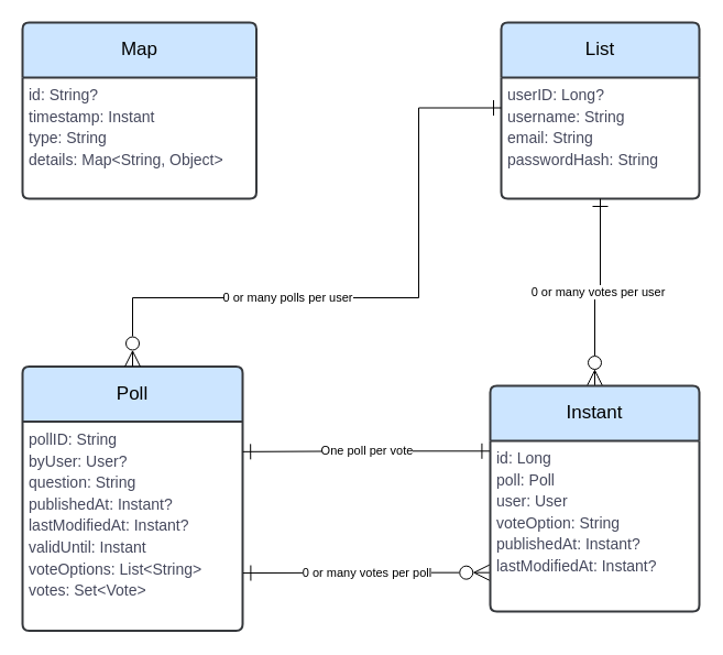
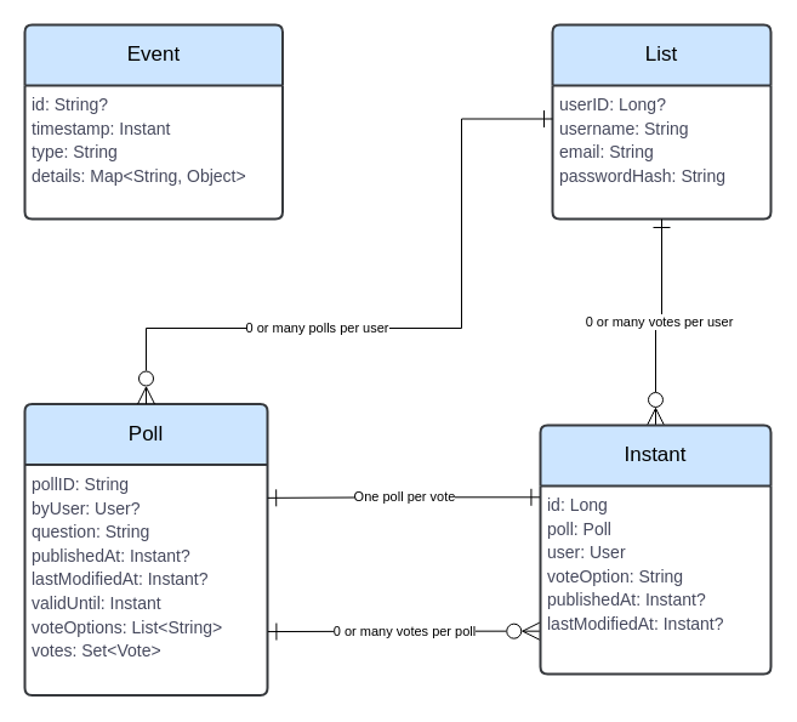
  <mxCell id="0" />
  <mxCell id="1" parent="0" />
  <mxCell id="2" value="&lt;font style=&quot;font-size: 17px;&quot;&gt;Poll&lt;/font&gt;" style="swimlane;childLayout=stackLayout;horizontal=1;startSize=50;horizontalStack=0;rounded=1;fontSize=14;fontStyle=0;strokeWidth=2;resizeParent=0;resizeLast=1;shadow=0;dashed=0;align=center;arcSize=4;whiteSpace=wrap;html=1;strokeColor=#36393d;fillColor=#cce5ff;swimlaneFillColor=default;" parent="1" vertex="1"><mxGeometry x="20" y="332.5" width="200" height="240" as="geometry" /></mxCell>
  <mxCell id="3" value="&lt;div style=&quot;font-size: 14px; line-height: 140%;&quot;&gt;&lt;font style=&quot;font-size: 14px;&quot;&gt;pollID: String&lt;/font&gt;&lt;/div&gt;&lt;div style=&quot;font-size: 14px; line-height: 140%;&quot;&gt;&lt;font style=&quot;font-size: 14px;&quot;&gt;byUser: User?&lt;/font&gt;&lt;/div&gt;&lt;div style=&quot;font-size: 14px; line-height: 140%;&quot;&gt;&lt;font style=&quot;font-size: 14px;&quot;&gt;question: String&lt;/font&gt;&lt;/div&gt;&lt;div style=&quot;font-size: 14px; line-height: 140%;&quot;&gt;&lt;font style=&quot;font-size: 14px;&quot;&gt;publishedAt: Instant?&lt;/font&gt;&lt;/div&gt;&lt;div style=&quot;font-size: 14px; line-height: 140%;&quot;&gt;&lt;font style=&quot;font-size: 14px;&quot;&gt;lastModifiedAt: Instant?&lt;/font&gt;&lt;/div&gt;&lt;div style=&quot;font-size: 14px; line-height: 140%;&quot;&gt;&lt;font style=&quot;font-size: 14px;&quot;&gt;validUntil: Instant&lt;/font&gt;&lt;/div&gt;&lt;div style=&quot;font-size: 14px; line-height: 140%;&quot;&gt;&lt;font style=&quot;font-size: 14px;&quot;&gt;voteOptions: List&amp;lt;String&amp;gt;&lt;/font&gt;&lt;/div&gt;&lt;div style=&quot;font-size: 14px; line-height: 140%;&quot;&gt;&lt;font style=&quot;font-size: 14px;&quot;&gt;votes: Set&amp;lt;Vote&amp;gt;&lt;/font&gt;&lt;/div&gt;" style="align=left;strokeColor=none;fillColor=none;spacingLeft=4;fontSize=12;verticalAlign=top;resizable=0;rotatable=0;part=1;html=1;fontColor=#46495D;" parent="2" vertex="1"><mxGeometry y="50" width="200" height="190" as="geometry" /></mxCell>
  <mxCell id="4" value="&lt;font style=&quot;font-size: 17px;&quot;&gt;List&lt;/font&gt;" style="swimlane;childLayout=stackLayout;horizontal=1;startSize=50;horizontalStack=0;rounded=1;fontSize=14;fontStyle=0;strokeWidth=2;resizeParent=0;resizeLast=1;shadow=0;dashed=0;align=center;arcSize=4;whiteSpace=wrap;html=1;strokeColor=#36393d;fillColor=#cce5ff;swimlaneFillColor=#ffffff;" parent="1" vertex="1"><mxGeometry x="455" y="20" width="180" height="160" as="geometry" /></mxCell>
  <mxCell id="5" value="&lt;div style=&quot;font-size: 14px; line-height: 140%;&quot;&gt;&lt;font style=&quot;font-size: 14px;&quot;&gt;userID: Long?&lt;/font&gt;&lt;/div&gt;&lt;div style=&quot;font-size: 14px; line-height: 140%;&quot;&gt;&lt;font style=&quot;font-size: 14px;&quot;&gt;username: String&lt;/font&gt;&lt;/div&gt;&lt;div style=&quot;font-size: 14px; line-height: 140%;&quot;&gt;&lt;font style=&quot;font-size: 14px;&quot;&gt;email: String&lt;/font&gt;&lt;/div&gt;&lt;div style=&quot;font-size: 14px; line-height: 140%;&quot;&gt;&lt;font style=&quot;font-size: 14px;&quot;&gt;passwordHash: String&lt;/font&gt;&lt;/div&gt;&lt;div style=&quot;font-size: 14px; line-height: 140%;&quot;&gt;&lt;br&gt;&lt;/div&gt;" style="align=left;strokeColor=none;fillColor=none;spacingLeft=4;fontSize=12;verticalAlign=top;resizable=0;rotatable=0;part=1;html=1;fontColor=#46495D;" parent="4" vertex="1"><mxGeometry y="50" width="180" height="110" as="geometry" /></mxCell>
  <mxCell id="6" value="&lt;font color=&quot;#000000&quot;&gt;0 or many votes per user&lt;/font&gt;" style="edgeStyle=orthogonalEdgeStyle;rounded=0;orthogonalLoop=1;jettySize=auto;html=1;exitX=0.5;exitY=0;exitDx=0;exitDy=0;entryX=0.5;entryY=1;entryDx=0;entryDy=0;strokeColor=#000000;fontColor=#46495D;fillColor=#B2C9AB;endArrow=ERone;endFill=0;startArrow=ERzeroToMany;startFill=0;endSize=12;startSize=12;" parent="1" source="7" target="5" edge="1"><mxGeometry relative="1" as="geometry"><mxPoint as="offset" /></mxGeometry></mxCell>
  <mxCell id="7" value="&lt;font style=&quot;font-size: 17px;&quot;&gt;Instant&lt;/font&gt;" style="swimlane;childLayout=stackLayout;horizontal=1;startSize=50;horizontalStack=0;rounded=1;fontSize=14;fontStyle=0;strokeWidth=2;resizeParent=0;resizeLast=1;shadow=0;dashed=0;align=center;arcSize=4;whiteSpace=wrap;html=1;strokeColor=#36393d;fillColor=#cce5ff;swimlaneFillColor=default;" parent="1" vertex="1"><mxGeometry x="445" y="350" width="190" height="205" as="geometry" /></mxCell>
  <mxCell id="8" value="&lt;div style=&quot;font-size: 14px; line-height: 140%;&quot;&gt;&lt;font style=&quot;font-size: 14px;&quot;&gt;id: Long&lt;/font&gt;&lt;/div&gt;&lt;div style=&quot;font-size: 14px; line-height: 140%;&quot;&gt;&lt;font style=&quot;font-size: 14px;&quot;&gt;poll: Poll&lt;/font&gt;&lt;/div&gt;&lt;div style=&quot;font-size: 14px; line-height: 140%;&quot;&gt;&lt;font style=&quot;font-size: 14px;&quot;&gt;user: User&lt;/font&gt;&lt;/div&gt;&lt;div style=&quot;font-size: 14px; line-height: 140%;&quot;&gt;&lt;font style=&quot;font-size: 14px;&quot;&gt;voteOption: String&lt;/font&gt;&lt;/div&gt;&lt;div style=&quot;font-size: 14px; line-height: 140%;&quot;&gt;&lt;font style=&quot;font-size: 14px;&quot;&gt;publishedAt: Instant?&lt;/font&gt;&lt;/div&gt;&lt;div style=&quot;font-size: 14px; line-height: 140%;&quot;&gt;&lt;font style=&quot;font-size: 14px;&quot;&gt;lastModifiedAt: Instant?&lt;/font&gt;&lt;/div&gt;&lt;div style=&quot;font-size: 14px; line-height: 140%;&quot;&gt;&lt;br&gt;&lt;/div&gt;" style="align=left;strokeColor=none;fillColor=none;spacingLeft=4;fontSize=12;verticalAlign=top;resizable=0;rotatable=0;part=1;html=1;fontColor=#46495D;" parent="7" vertex="1"><mxGeometry y="50" width="190" height="155" as="geometry" /></mxCell>
- <mxCell id="9" value="&lt;font style=&quot;font-size: 17px;&quot;&gt;Map&lt;/font&gt;" style="swimlane;childLayout=stackLayout;horizontal=1;startSize=50;horizontalStack=0;rounded=1;fontSize=14;fontStyle=0;strokeWidth=2;resizeParent=0;resizeLast=1;shadow=0;dashed=0;align=center;arcSize=4;whiteSpace=wrap;html=1;strokeColor=#36393d;fillColor=#cce5ff;swimlaneFillColor=default;" parent="1" vertex="1"><mxGeometry x="20" y="20" width="212.5" height="160" as="geometry" /></mxCell>
+ <mxCell id="9" value="&lt;font style=&quot;font-size: 17px;&quot;&gt;Event&lt;/font&gt;" style="swimlane;childLayout=stackLayout;horizontal=1;startSize=50;horizontalStack=0;rounded=1;fontSize=14;fontStyle=0;strokeWidth=2;resizeParent=0;resizeLast=1;shadow=0;dashed=0;align=center;arcSize=4;whiteSpace=wrap;html=1;strokeColor=#36393d;fillColor=#cce5ff;swimlaneFillColor=default;" parent="1" vertex="1"><mxGeometry x="20" y="20" width="212.5" height="160" as="geometry" /></mxCell>
  <mxCell id="10" value="&lt;div style=&quot;font-size: 14px; line-height: 140%;&quot;&gt;&lt;font style=&quot;font-size: 14px;&quot;&gt;id: String?&lt;/font&gt;&lt;/div&gt;&lt;div style=&quot;font-size: 14px; line-height: 140%;&quot;&gt;&lt;font style=&quot;font-size: 14px;&quot;&gt;timestamp: Instant&lt;/font&gt;&lt;/div&gt;&lt;div style=&quot;font-size: 14px; line-height: 140%;&quot;&gt;&lt;font style=&quot;font-size: 14px;&quot;&gt;type: String&lt;/font&gt;&lt;/div&gt;&lt;div style=&quot;font-size: 14px; line-height: 140%;&quot;&gt;&lt;font style=&quot;font-size: 14px;&quot;&gt;details: Map&amp;lt;String, Object&amp;gt;&lt;/font&gt;&lt;/div&gt;" style="align=left;strokeColor=none;fillColor=none;spacingLeft=4;fontSize=12;verticalAlign=top;resizable=0;rotatable=0;part=1;html=1;fontColor=#46495D;" parent="9" vertex="1"><mxGeometry y="50" width="212.5" height="110" as="geometry" /></mxCell>
  <mxCell id="11" value="&lt;font color=&quot;#000000&quot;&gt;0 or many polls per user&lt;/font&gt;" style="edgeStyle=orthogonalEdgeStyle;rounded=0;orthogonalLoop=1;jettySize=auto;html=1;exitX=0;exitY=0.25;exitDx=0;exitDy=0;entryX=0.5;entryY=0;entryDx=0;entryDy=0;strokeColor=#000000;fontColor=#46495D;fillColor=#B2C9AB;endArrow=ERzeroToMany;endFill=0;startArrow=ERone;startFill=0;endSize=12;startSize=12;" parent="1" source="5" target="2" edge="1"><mxGeometry x="0.289" relative="1" as="geometry"><Array as="points"><mxPoint x="380" y="98" /><mxPoint x="380" y="270" /><mxPoint x="120" y="270" /></Array><mxPoint as="offset" /></mxGeometry></mxCell>
  <mxCell id="12" value="&lt;font color=&quot;#000000&quot;&gt;0 or many votes per poll&lt;/font&gt;" style="edgeStyle=orthogonalEdgeStyle;rounded=0;orthogonalLoop=1;jettySize=auto;html=1;entryX=1.002;entryY=0.724;entryDx=0;entryDy=0;strokeColor=#000000;fontColor=#46495D;fillColor=#B2C9AB;endArrow=ERone;endFill=0;endSize=12;startSize=12;startArrow=ERzeroToMany;startFill=0;entryPerimeter=0;exitX=-0.004;exitY=0.772;exitDx=0;exitDy=0;exitPerimeter=0;" parent="1" edge="1" target="3" source="8"><mxGeometry relative="1" as="geometry"><mxPoint x="445" y="520" as="sourcePoint" /><mxPoint x="220" y="520" as="targetPoint" /></mxGeometry></mxCell>
  <mxCell id="13" value="&lt;font color=&quot;#000000&quot;&gt;One poll per vote&lt;/font&gt;" style="edgeStyle=orthogonalEdgeStyle;rounded=0;orthogonalLoop=1;jettySize=auto;html=1;entryX=1.001;entryY=0.144;entryDx=0;entryDy=0;strokeColor=#000000;fontColor=#46495D;fillColor=#B2C9AB;endSize=12;startSize=12;endArrow=ERone;endFill=0;startArrow=ERone;startFill=0;entryPerimeter=0;exitX=-0.003;exitY=0.06;exitDx=0;exitDy=0;exitPerimeter=0;" parent="1" edge="1" target="3" source="8"><mxGeometry relative="1" as="geometry"><mxPoint x="443" y="410" as="sourcePoint" /><mxPoint x="220" y="410" as="targetPoint" /></mxGeometry></mxCell>
